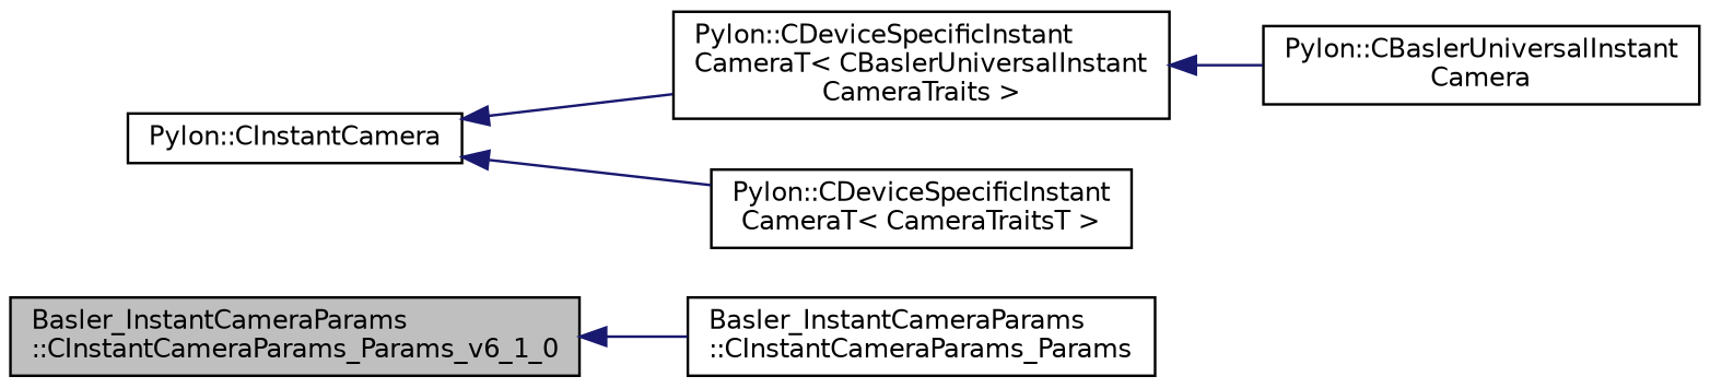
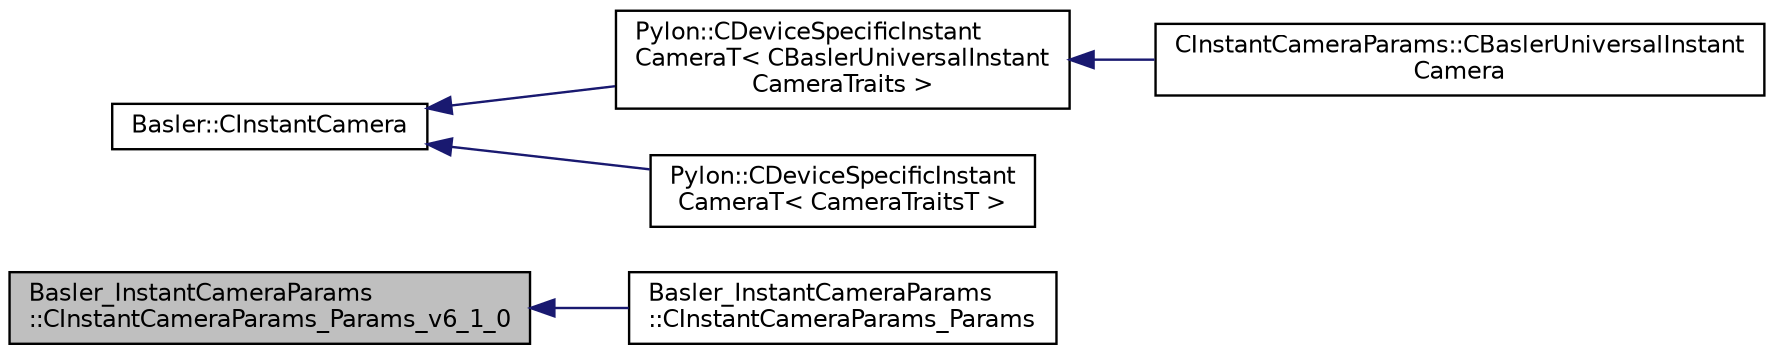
  digraph {
    rankdir=LR
    node [color=black fillcolor=white fontname=Helvetica fontsize=10 shape=record style=filled]
    edge [color=midnightblue dir=back fontname=Helvetica fontsize=10 labelfontname=Helvetica labelfontsize=10 style=solid]
    n1 [fillcolor=grey75 fontcolor=black height=0.2 label="Basler_InstantCameraParams\l::CInstantCameraParams_Params_v6_1_0" width=0.4]
    n2 [height=0.2 label="Basler_InstantCameraParams\l::CInstantCameraParams_Params" width=0.4]
-   n3 [height=0.2 label="Pylon::CInstantCamera" width=0.4]
+   n3 [height=0.2 label="Basler::CInstantCamera" width=0.4]
    n4 [height=0.2 label="Pylon::CDeviceSpecificInstant\lCameraT\< CBaslerUniversalInstant\lCameraTraits \>" width=0.4]
    n5 [height=0.2 label="Pylon::CDeviceSpecificInstant\lCameraT\< CameraTraitsT \>" width=0.4]
-   n6 [height=0.2 label="Pylon::CBaslerUniversalInstant\lCamera" width=0.4]
+   n6 [height=0.2 label="CInstantCameraParams::CBaslerUniversalInstant\lCamera" width=0.4]
    n1 -> n2
    n3 -> n4
    n3 -> n5
    n4 -> n6
  }
